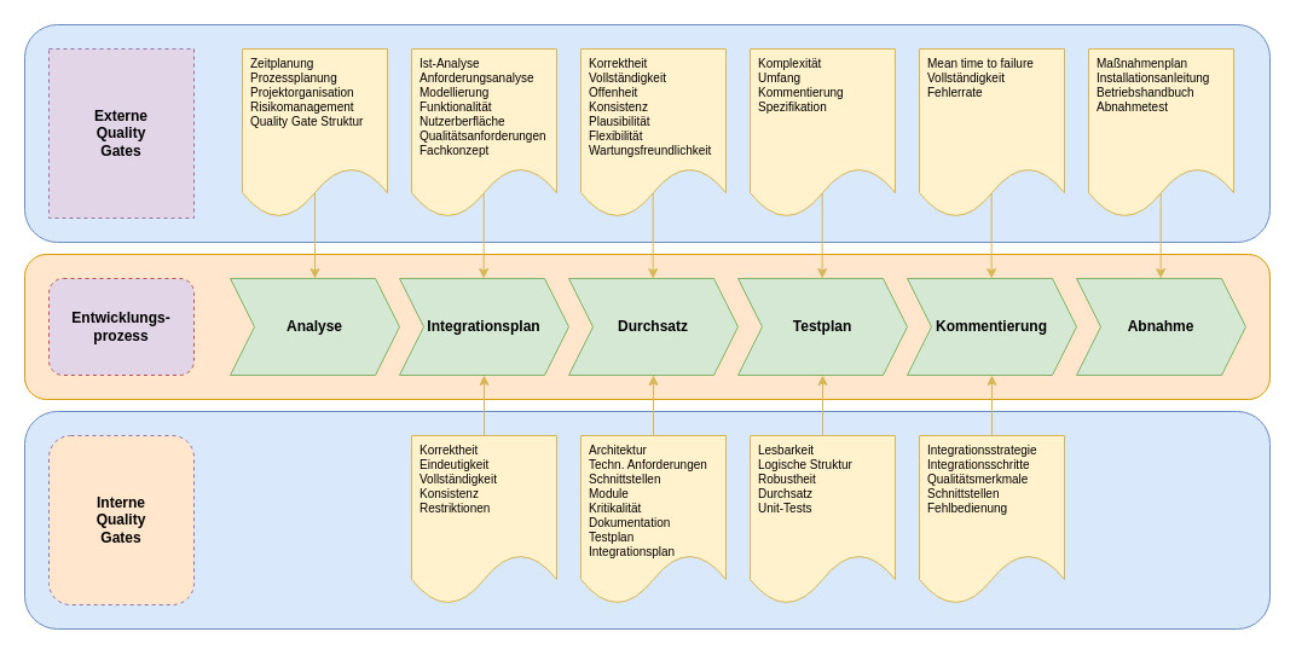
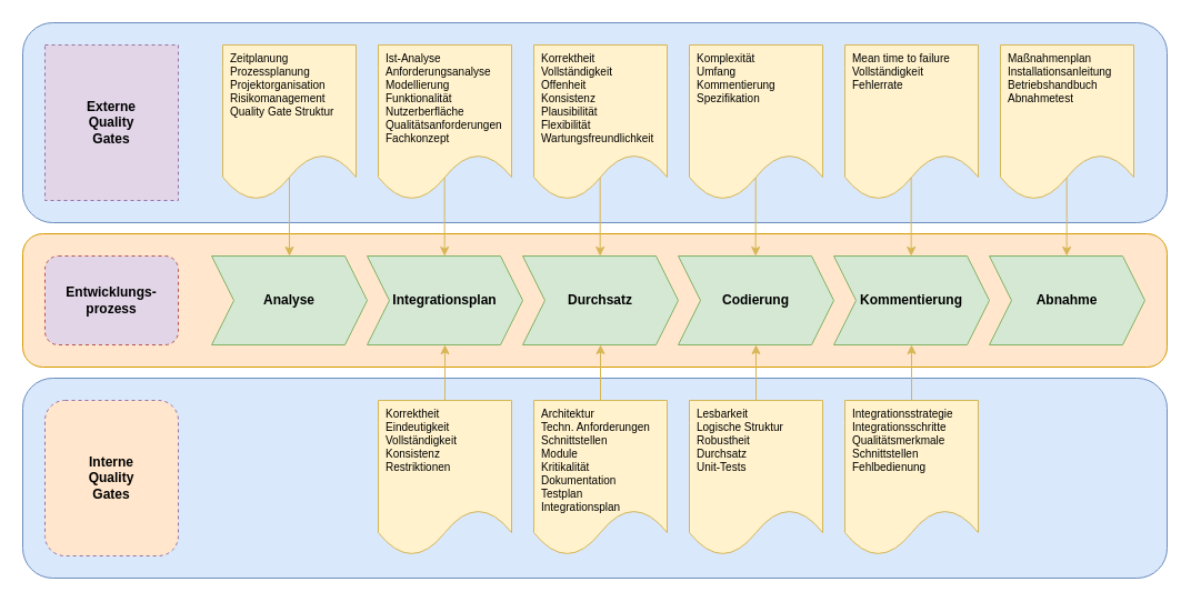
  <mxCell id="0" />
  <mxCell id="1" parent="0" />
  <mxCell id="2" value="" style="rounded=1;whiteSpace=wrap;html=1;fontSize=12;fillColor=#ffe6cc;strokeColor=#d79b00;" vertex="1" parent="1"><mxGeometry x="20" y="210" width="1030" height="120" as="geometry" /></mxCell>
  <mxCell id="3" value="" style="rounded=1;whiteSpace=wrap;html=1;fontSize=12;fillColor=#dae8fc;strokeColor=#6c8ebf;" vertex="1" parent="1"><mxGeometry x="20" y="20" width="1030" height="180" as="geometry" /></mxCell>
  <mxCell id="4" value="" style="endArrow=classic;html=1;fontSize=10;entryX=0.5;entryY=0;entryDx=0;entryDy=0;fillColor=#fff2cc;strokeColor=#d6b656;" edge="1" parent="1"><mxGeometry width="50" height="50" relative="1" as="geometry"><mxPoint x="399.66" y="110" as="sourcePoint" /><mxPoint x="399.66" y="230" as="targetPoint" /></mxGeometry></mxCell>
  <mxCell id="5" value="" style="endArrow=classic;html=1;fontSize=10;entryX=0.5;entryY=0;entryDx=0;entryDy=0;fillColor=#fff2cc;strokeColor=#d6b656;" edge="1" parent="1"><mxGeometry width="50" height="50" relative="1" as="geometry"><mxPoint x="539.66" y="110" as="sourcePoint" /><mxPoint x="539.66" y="230" as="targetPoint" /></mxGeometry></mxCell>
  <mxCell id="6" value="" style="endArrow=classic;html=1;fontSize=10;entryX=0.5;entryY=0;entryDx=0;entryDy=0;fillColor=#fff2cc;strokeColor=#d6b656;" edge="1" parent="1"><mxGeometry width="50" height="50" relative="1" as="geometry"><mxPoint x="679.66" y="110" as="sourcePoint" /><mxPoint x="679.66" y="230" as="targetPoint" /></mxGeometry></mxCell>
  <mxCell id="7" value="" style="endArrow=classic;html=1;fontSize=10;entryX=0.5;entryY=0;entryDx=0;entryDy=0;fillColor=#fff2cc;strokeColor=#d6b656;" edge="1" parent="1"><mxGeometry width="50" height="50" relative="1" as="geometry"><mxPoint x="819.66" y="110" as="sourcePoint" /><mxPoint x="819.66" y="230" as="targetPoint" /></mxGeometry></mxCell>
  <mxCell id="8" value="" style="endArrow=classic;html=1;fontSize=10;entryX=0.5;entryY=0;entryDx=0;entryDy=0;fillColor=#fff2cc;strokeColor=#d6b656;" edge="1" parent="1"><mxGeometry width="50" height="50" relative="1" as="geometry"><mxPoint x="959.66" y="110" as="sourcePoint" /><mxPoint x="959.66" y="230" as="targetPoint" /></mxGeometry></mxCell>
  <mxCell id="9" value="" style="rounded=1;whiteSpace=wrap;html=1;fontSize=12;fillColor=#dae8fc;strokeColor=#6c8ebf;" vertex="1" parent="1"><mxGeometry x="20" y="340" width="1030" height="180" as="geometry" /></mxCell>
  <mxCell id="10" value="" style="endArrow=classic;html=1;fontSize=10;entryX=0.5;entryY=0;entryDx=0;entryDy=0;fillColor=#fff2cc;strokeColor=#d6b656;" edge="1" parent="1" target="28"><mxGeometry width="50" height="50" relative="1" as="geometry"><mxPoint x="260" y="110" as="sourcePoint" /><mxPoint x="320" y="170" as="targetPoint" /></mxGeometry></mxCell>
  <mxCell id="11" value="&lt;font style=&quot;font-size: 10px;&quot;&gt;Zeitplanung&lt;br style=&quot;font-size: 10px;&quot;&gt;Prozessplanung&lt;br style=&quot;font-size: 10px;&quot;&gt;Projektorganisation&lt;br style=&quot;font-size: 10px;&quot;&gt;Risikomanagement&lt;br style=&quot;font-size: 10px;&quot;&gt;&lt;/font&gt;&lt;div style=&quot;font-size: 10px;&quot;&gt;&lt;span style=&quot;font-size: 10px;&quot;&gt;&lt;font style=&quot;font-size: 10px;&quot;&gt;Quality Gate Struktur&lt;/font&gt;&lt;/span&gt;&lt;/div&gt;" style="shape=document;whiteSpace=wrap;html=1;boundedLbl=1;align=left;fontSize=10;verticalAlign=top;spacingLeft=5;fillColor=#fff2cc;strokeColor=#d6b656;" vertex="1" parent="1"><mxGeometry x="200" y="40" width="120" height="140" as="geometry" /></mxCell>
  <mxCell id="12" value="Ist-Analyse&lt;br&gt;Anforderungsanalyse&lt;br&gt;Modellierung&lt;br&gt;Funktionalität&lt;br&gt;Nutzerberfläche&lt;br&gt;Qualitätsanforderungen&lt;br&gt;Fachkonzept" style="shape=document;whiteSpace=wrap;html=1;boundedLbl=1;align=left;fontSize=10;verticalAlign=top;spacingLeft=5;fillColor=#fff2cc;strokeColor=#d6b656;" vertex="1" parent="1"><mxGeometry x="340" y="40" width="120" height="140" as="geometry" /></mxCell>
  <mxCell id="13" value="Korrektheit&lt;br&gt;Vollständigkeit&lt;br&gt;Offenheit&lt;br&gt;Konsistenz&lt;br&gt;Plausibilität&lt;br&gt;Flexibilität&lt;br&gt;Wartungsfreundlichkeit" style="shape=document;whiteSpace=wrap;html=1;boundedLbl=1;align=left;fontSize=10;verticalAlign=top;spacingLeft=5;fillColor=#fff2cc;strokeColor=#d6b656;" vertex="1" parent="1"><mxGeometry x="480" y="40" width="120" height="140" as="geometry" /></mxCell>
  <mxCell id="14" value="Mean time to failure&lt;br&gt;Vollständigkeit&lt;br&gt;Fehlerrate" style="shape=document;whiteSpace=wrap;html=1;boundedLbl=1;align=left;fontSize=10;verticalAlign=top;spacingLeft=5;fillColor=#fff2cc;strokeColor=#d6b656;" vertex="1" parent="1"><mxGeometry x="760" y="40" width="120" height="140" as="geometry" /></mxCell>
  <mxCell id="15" value="Komplexität&lt;br&gt;Umfang&lt;br&gt;Kommentierung&lt;br&gt;Spezifikation" style="shape=document;whiteSpace=wrap;html=1;boundedLbl=1;align=left;fontSize=10;verticalAlign=top;spacingLeft=5;fillColor=#fff2cc;strokeColor=#d6b656;" vertex="1" parent="1"><mxGeometry x="620" y="40" width="120" height="140" as="geometry" /></mxCell>
  <mxCell id="16" value="Korrektheit&lt;br&gt;Eindeutigkeit&lt;br&gt;Vollständigkeit&lt;br&gt;Konsistenz&lt;br&gt;Restriktionen" style="shape=document;whiteSpace=wrap;html=1;boundedLbl=1;align=left;fontSize=10;verticalAlign=top;spacingLeft=5;fillColor=#fff2cc;strokeColor=#d6b656;" vertex="1" parent="1"><mxGeometry x="340" y="360" width="120" height="140" as="geometry" /></mxCell>
  <mxCell id="17" value="Maßnahmenplan&lt;br&gt;Installationsanleitung&lt;br&gt;Betriebshandbuch&lt;br&gt;Abnahmetest" style="shape=document;whiteSpace=wrap;html=1;boundedLbl=1;align=left;fontSize=10;verticalAlign=top;spacingLeft=5;fillColor=#fff2cc;strokeColor=#d6b656;" vertex="1" parent="1"><mxGeometry x="900" y="40" width="120" height="140" as="geometry" /></mxCell>
  <mxCell id="18" value="Architektur&lt;br&gt;Techn. Anforderungen&lt;br&gt;Schnittstellen&lt;br&gt;Module&lt;br&gt;Kritikalität&lt;br&gt;Dokumentation&lt;br&gt;Testplan&lt;br&gt;Integrationsplan" style="shape=document;whiteSpace=wrap;html=1;boundedLbl=1;align=left;fontSize=10;verticalAlign=top;spacingLeft=5;fillColor=#fff2cc;strokeColor=#d6b656;" vertex="1" parent="1"><mxGeometry x="480" y="360" width="120" height="140" as="geometry" /></mxCell>
  <mxCell id="19" value="Lesbarkeit&lt;br&gt;Logische Struktur&lt;br&gt;Robustheit&lt;br&gt;Durchsatz&lt;br&gt;Unit-Tests" style="shape=document;whiteSpace=wrap;html=1;boundedLbl=1;align=left;fontSize=10;verticalAlign=top;spacingLeft=5;fillColor=#fff2cc;strokeColor=#d6b656;" vertex="1" parent="1"><mxGeometry x="620" y="360" width="120" height="140" as="geometry" /></mxCell>
  <mxCell id="20" value="Integrationsstrategie&lt;br&gt;Integrationsschritte&lt;br&gt;Qualitätsmerkmale&lt;br&gt;Schnittstellen&lt;br&gt;Fehlbedienung" style="shape=document;whiteSpace=wrap;html=1;boundedLbl=1;align=left;fontSize=10;verticalAlign=top;spacingLeft=5;fillColor=#fff2cc;strokeColor=#d6b656;" vertex="1" parent="1"><mxGeometry x="760" y="360" width="120" height="140" as="geometry" /></mxCell>
  <mxCell id="21" value="&lt;font style=&quot;font-size: 12px&quot;&gt;Analyse&lt;/font&gt;" style="shape=step;perimeter=stepPerimeter;whiteSpace=wrap;html=1;fixedSize=1;fontSize=10;" vertex="1" parent="1"><mxGeometry x="200" y="230" width="120" height="80" as="geometry" /></mxCell>
  <mxCell id="22" value="&lt;font style=&quot;font-size: 12px&quot;&gt;Integrationsplan&lt;/font&gt;" style="shape=step;perimeter=stepPerimeter;whiteSpace=wrap;html=1;fixedSize=1;fontSize=10;fillColor=#d5e8d4;strokeColor=#82b366;fontStyle=1" vertex="1" parent="1"><mxGeometry x="330" y="230" width="140" height="80" as="geometry" /></mxCell>
  <mxCell id="23" value="&lt;font style=&quot;font-size: 12px&quot;&gt;Durchsatz&lt;/font&gt;" style="shape=step;perimeter=stepPerimeter;whiteSpace=wrap;html=1;fixedSize=1;fontSize=10;fontStyle=1;fillColor=#d5e8d4;strokeColor=#82b366;" vertex="1" parent="1"><mxGeometry x="470" y="230" width="140" height="80" as="geometry" /></mxCell>
- <mxCell id="24" value="&lt;font style=&quot;font-size: 12px&quot;&gt;Testplan&lt;/font&gt;" style="shape=step;perimeter=stepPerimeter;whiteSpace=wrap;html=1;fixedSize=1;fontSize=10;fontStyle=1;fillColor=#d5e8d4;strokeColor=#82b366;" vertex="1" parent="1"><mxGeometry x="610" y="230" width="140" height="80" as="geometry" /></mxCell>
+ <mxCell id="24" value="&lt;font style=&quot;font-size: 12px&quot;&gt;Codierung&lt;/font&gt;" style="shape=step;perimeter=stepPerimeter;whiteSpace=wrap;html=1;fixedSize=1;fontSize=10;fontStyle=1;fillColor=#d5e8d4;strokeColor=#82b366;" vertex="1" parent="1"><mxGeometry x="610" y="230" width="140" height="80" as="geometry" /></mxCell>
  <mxCell id="25" value="&lt;font style=&quot;font-size: 12px&quot;&gt;Kommentierung&lt;/font&gt;" style="shape=step;perimeter=stepPerimeter;whiteSpace=wrap;html=1;fixedSize=1;fontSize=10;fontStyle=1;fillColor=#d5e8d4;strokeColor=#82b366;" vertex="1" parent="1"><mxGeometry x="750" y="230" width="140" height="80" as="geometry" /></mxCell>
  <mxCell id="26" value="&lt;font style=&quot;font-size: 12px&quot;&gt;Abnahme&lt;/font&gt;" style="shape=step;perimeter=stepPerimeter;whiteSpace=wrap;html=1;fixedSize=1;fontSize=10;" vertex="1" parent="1"><mxGeometry x="900" y="230" width="120" height="80" as="geometry" /></mxCell>
  <mxCell id="27" value="&lt;font style=&quot;font-size: 12px&quot;&gt;Abnahme&lt;/font&gt;" style="shape=step;perimeter=stepPerimeter;whiteSpace=wrap;html=1;fixedSize=1;fontSize=10;fontStyle=1;fillColor=#d5e8d4;strokeColor=#82b366;" vertex="1" parent="1"><mxGeometry x="890" y="230" width="140" height="80" as="geometry" /></mxCell>
  <mxCell id="28" value="&lt;font style=&quot;font-size: 12px&quot;&gt;Analyse&lt;/font&gt;" style="shape=step;perimeter=stepPerimeter;whiteSpace=wrap;html=1;fixedSize=1;fontSize=10;fontStyle=1;fillColor=#d5e8d4;strokeColor=#82b366;" vertex="1" parent="1"><mxGeometry x="190" y="230" width="140" height="80" as="geometry" /></mxCell>
  <mxCell id="29" value="" style="endArrow=classic;html=1;fontSize=10;exitX=0.5;exitY=0;exitDx=0;exitDy=0;entryX=0.5;entryY=1;entryDx=0;entryDy=0;fillColor=#fff2cc;strokeColor=#d6b656;" edge="1" parent="1" source="16" target="22"><mxGeometry width="50" height="50" relative="1" as="geometry"><mxPoint x="270" y="420" as="sourcePoint" /><mxPoint x="320" y="370" as="targetPoint" /></mxGeometry></mxCell>
  <mxCell id="30" value="" style="endArrow=classic;html=1;fontSize=10;exitX=0.5;exitY=0;exitDx=0;exitDy=0;entryX=0.5;entryY=1;entryDx=0;entryDy=0;fillColor=#fff2cc;strokeColor=#d6b656;" edge="1" parent="1" source="18" target="23"><mxGeometry width="50" height="50" relative="1" as="geometry"><mxPoint x="220" y="450" as="sourcePoint" /><mxPoint x="270" y="400" as="targetPoint" /></mxGeometry></mxCell>
  <mxCell id="31" value="" style="endArrow=classic;html=1;fontSize=10;exitX=0.5;exitY=0;exitDx=0;exitDy=0;entryX=0.5;entryY=1;entryDx=0;entryDy=0;fillColor=#fff2cc;strokeColor=#d6b656;" edge="1" parent="1" source="19" target="24"><mxGeometry width="50" height="50" relative="1" as="geometry"><mxPoint x="660" y="600" as="sourcePoint" /><mxPoint x="710" y="550" as="targetPoint" /></mxGeometry></mxCell>
  <mxCell id="32" value="" style="endArrow=classic;html=1;fontSize=10;exitX=0.5;exitY=0;exitDx=0;exitDy=0;entryX=0.5;entryY=1;entryDx=0;entryDy=0;fillColor=#fff2cc;strokeColor=#d6b656;" edge="1" parent="1" source="20" target="25"><mxGeometry width="50" height="50" relative="1" as="geometry"><mxPoint x="1250" y="460" as="sourcePoint" /><mxPoint x="1300" y="410" as="targetPoint" /></mxGeometry></mxCell>
  <mxCell id="33" value="Externe&lt;br style=&quot;font-size: 12px;&quot;&gt;Quality&lt;br style=&quot;font-size: 12px;&quot;&gt;Gates" style="whiteSpace=wrap;html=1;fontSize=12;fontStyle=1;fillColor=#e1d5e7;strokeColor=#9673a6;dashed=1;rounded=0;" vertex="1" parent="1"><mxGeometry x="40" y="40" width="120" height="140" as="geometry" /></mxCell>
  <mxCell id="34" value="Interne&lt;br style=&quot;font-size: 12px;&quot;&gt;Quality&lt;br style=&quot;font-size: 12px;&quot;&gt;Gates" style="rounded=1;whiteSpace=wrap;html=1;fontSize=12;fontStyle=1;fillColor=#ffe6cc;strokeColor=#9673a6;dashed=1;" vertex="1" parent="1"><mxGeometry x="40" y="360" width="120" height="140" as="geometry" /></mxCell>
  <mxCell id="35" value="Entwicklungs-&lt;br&gt;prozess" style="rounded=1;whiteSpace=wrap;html=1;fontSize=12;fontStyle=1;fillColor=#e1d5e7;strokeColor=#b85450;dashed=1;" vertex="1" parent="1"><mxGeometry x="40" y="230" width="120" height="80" as="geometry" /></mxCell>
